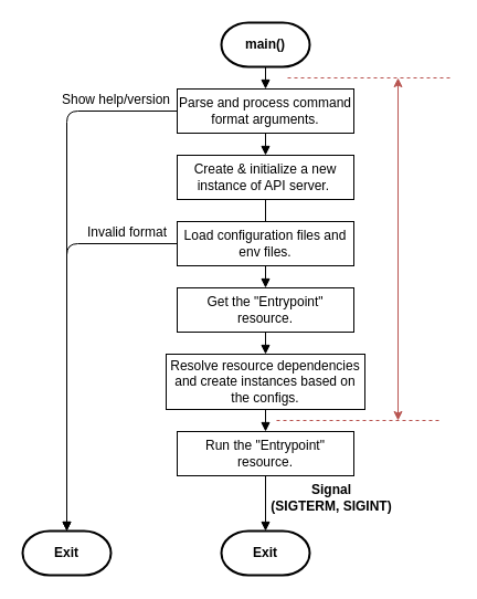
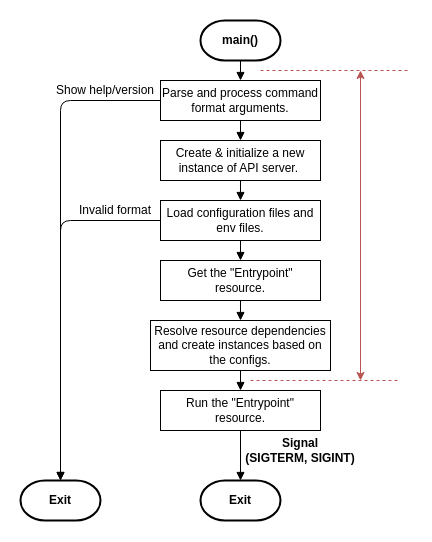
  <mxCell id="0" />
  <mxCell id="1" parent="0" />
  <mxCell id="2" style="edgeStyle=none;html=1;exitX=0.5;exitY=1;exitDx=0;exitDy=0;exitPerimeter=0;entryX=0.5;entryY=0;entryDx=0;entryDy=0;endArrow=block;endFill=1;" parent="1" source="3" target="5" edge="1"><mxGeometry relative="1" as="geometry" /></mxCell>
  <mxCell id="3" value="main()" style="strokeWidth=2;html=1;shape=mxgraph.flowchart.terminator;whiteSpace=wrap;fontStyle=1" parent="1" vertex="1"><mxGeometry x="200" y="20" width="80" height="40" as="geometry" /></mxCell>
  <mxCell id="4" style="edgeStyle=none;html=1;exitX=0.5;exitY=1;exitDx=0;exitDy=0;entryX=0.5;entryY=0;entryDx=0;entryDy=0;endArrow=block;endFill=1;" edge="1" parent="1" source="5" target="12"><mxGeometry relative="1" as="geometry" /></mxCell>
  <mxCell id="5" value="Parse and process command format arguments." style="rounded=0;whiteSpace=wrap;html=1;" vertex="1" parent="1"><mxGeometry x="160" y="80" width="160" height="40" as="geometry" /></mxCell>
  <mxCell id="6" style="edgeStyle=none;html=1;exitX=0.5;exitY=1;exitDx=0;exitDy=0;entryX=0.5;entryY=0;entryDx=0;entryDy=0;endArrow=block;endFill=1;" edge="1" parent="1" source="7" target="14"><mxGeometry relative="1" as="geometry" /></mxCell>
  <mxCell id="7" value="Load configuration files and env files." style="rounded=0;whiteSpace=wrap;html=1;" vertex="1" parent="1"><mxGeometry x="160" y="200" width="160" height="40" as="geometry" /></mxCell>
  <mxCell id="8" value="Exit" style="strokeWidth=2;html=1;shape=mxgraph.flowchart.terminator;whiteSpace=wrap;fontStyle=1" vertex="1" parent="1"><mxGeometry x="20" y="480" width="80" height="40" as="geometry" /></mxCell>
  <mxCell id="9" style="edgeStyle=orthogonalEdgeStyle;html=1;exitX=0;exitY=0.5;exitDx=0;exitDy=0;entryX=0.5;entryY=0;entryDx=0;entryDy=0;entryPerimeter=0;endArrow=block;endFill=1;" edge="1" parent="1" source="5" target="8"><mxGeometry relative="1" as="geometry" /></mxCell>
  <mxCell id="10" style="edgeStyle=orthogonalEdgeStyle;html=1;exitX=0;exitY=0.5;exitDx=0;exitDy=0;entryX=0.5;entryY=0;entryDx=0;entryDy=0;entryPerimeter=0;endArrow=block;endFill=1;" edge="1" parent="1" source="7" target="8"><mxGeometry relative="1" as="geometry"><mxPoint x="170" y="110" as="sourcePoint" /><mxPoint x="50" y="330" as="targetPoint" /></mxGeometry></mxCell>
- <mxCell id="11" style="edgeStyle=none;html=1;exitX=0.5;exitY=1;exitDx=0;exitDy=0;entryX=0.5;entryY=0;entryDx=0;entryDy=0;endArrow=none;endFill=1;" edge="1" parent="1" source="12" target="7"><mxGeometry relative="1" as="geometry" /></mxCell>
+ <mxCell id="11" style="edgeStyle=none;html=1;exitX=0.5;exitY=1;exitDx=0;exitDy=0;entryX=0.5;entryY=0;entryDx=0;entryDy=0;endArrow=block;endFill=1;" edge="1" parent="1" source="12" target="7"><mxGeometry relative="1" as="geometry" /></mxCell>
  <mxCell id="12" value="Create &amp;amp; initialize a new instance of API server.&amp;nbsp;" style="rounded=0;whiteSpace=wrap;html=1;" vertex="1" parent="1"><mxGeometry x="160" y="140" width="160" height="40" as="geometry" /></mxCell>
  <mxCell id="13" style="edgeStyle=none;html=1;exitX=0.5;exitY=1;exitDx=0;exitDy=0;entryX=0.5;entryY=0;entryDx=0;entryDy=0;endArrow=block;endFill=1;" edge="1" parent="1" source="14" target="18"><mxGeometry relative="1" as="geometry" /></mxCell>
  <mxCell id="14" value="Get the &quot;Entrypoint&quot; resource." style="rounded=0;whiteSpace=wrap;html=1;" vertex="1" parent="1"><mxGeometry x="160" y="260" width="160" height="40" as="geometry" /></mxCell>
  <mxCell id="15" value="Invalid format" style="text;html=1;align=center;verticalAlign=middle;whiteSpace=wrap;rounded=0;" vertex="1" parent="1"><mxGeometry x="70" y="200" width="90" height="20" as="geometry" /></mxCell>
  <mxCell id="16" value="Show help/version" style="text;html=1;align=center;verticalAlign=middle;whiteSpace=wrap;rounded=0;" vertex="1" parent="1"><mxGeometry x="50" y="80" width="110" height="20" as="geometry" /></mxCell>
  <mxCell id="17" style="edgeStyle=none;html=1;exitX=0.5;exitY=1;exitDx=0;exitDy=0;entryX=0.5;entryY=0;entryDx=0;entryDy=0;endArrow=block;endFill=1;" edge="1" parent="1" source="18" target="19"><mxGeometry relative="1" as="geometry" /></mxCell>
  <mxCell id="18" value="Resolve resource dependencies and create instances based on the configs." style="rounded=0;whiteSpace=wrap;html=1;" vertex="1" parent="1"><mxGeometry x="150" y="320" width="180" height="50" as="geometry" /></mxCell>
  <mxCell id="19" value="Run the &quot;Entrypoint&quot; resource." style="rounded=0;whiteSpace=wrap;html=1;" vertex="1" parent="1"><mxGeometry x="160" y="390" width="160" height="40" as="geometry" /></mxCell>
  <mxCell id="20" value="Exit" style="strokeWidth=2;html=1;shape=mxgraph.flowchart.terminator;whiteSpace=wrap;fontStyle=1" vertex="1" parent="1"><mxGeometry x="200" y="480" width="80" height="40" as="geometry" /></mxCell>
  <mxCell id="21" style="edgeStyle=none;html=1;exitX=0.5;exitY=1;exitDx=0;exitDy=0;entryX=0.5;entryY=0;entryDx=0;entryDy=0;entryPerimeter=0;endArrow=block;endFill=1;" edge="1" parent="1" source="19" target="20"><mxGeometry relative="1" as="geometry" /></mxCell>
  <mxCell id="22" value="Signal&lt;div&gt;(SIGTERM, SIGINT)&lt;/div&gt;" style="text;html=1;align=center;verticalAlign=middle;whiteSpace=wrap;rounded=0;fontStyle=1" vertex="1" parent="1"><mxGeometry x="240" y="430" width="120" height="40" as="geometry" /></mxCell>
  <mxCell id="23" value="" style="endArrow=classic;startArrow=classic;html=1;fillColor=#f8cecc;strokeColor=#b85450;" edge="1" parent="1"><mxGeometry width="50" height="50" relative="1" as="geometry"><mxPoint x="360" y="380" as="sourcePoint" /><mxPoint x="360" y="70" as="targetPoint" /></mxGeometry></mxCell>
  <mxCell id="24" value="" style="endArrow=none;dashed=1;html=1;fillColor=#f8cecc;strokeColor=#b85450;strokeWidth=1;" edge="1" parent="1"><mxGeometry width="50" height="50" relative="1" as="geometry"><mxPoint x="260" y="70" as="sourcePoint" /><mxPoint x="410" y="70" as="targetPoint" /></mxGeometry></mxCell>
  <mxCell id="25" value="" style="endArrow=none;dashed=1;html=1;fillColor=#f8cecc;strokeColor=#b85450;strokeWidth=1;" edge="1" parent="1"><mxGeometry width="50" height="50" relative="1" as="geometry"><mxPoint x="250" y="380" as="sourcePoint" /><mxPoint x="400" y="380" as="targetPoint" /></mxGeometry></mxCell>
